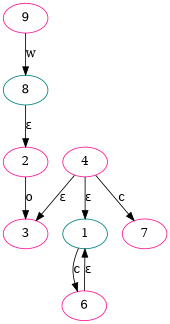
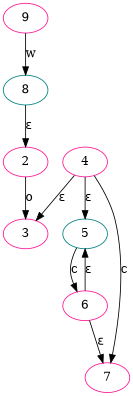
  digraph {
    node [color=deeppink]
    n1 [label=9]
    n2 [color=teal label=8]
    n3 [label=2]
    n4 [label=3]
    n5 [label=4]
-   n6 [color=teal label=1]
+   n6 [color=teal label=5]
    n7 [label=7]
    n8 [label=6]
    n1 -> n2 [label=w]
    n2 -> n3 [label="ε"]
    n3 -> n4 [label=o]
    n5 -> n4 [label="ε"]
    n5 -> n6 [label="ε"]
    n5 -> n7 [label=c]
    n6 -> n8 [label=c]
    n8 -> n6 [label="ε"]
+   n8 -> n7 [label="ε"]
  }
